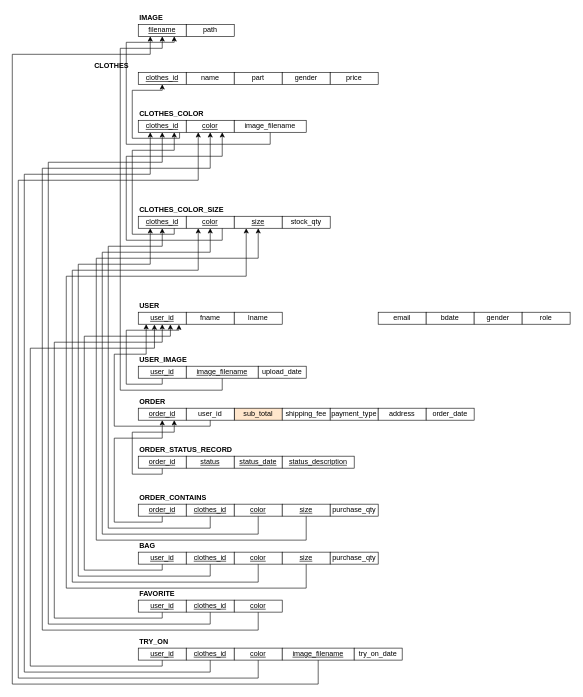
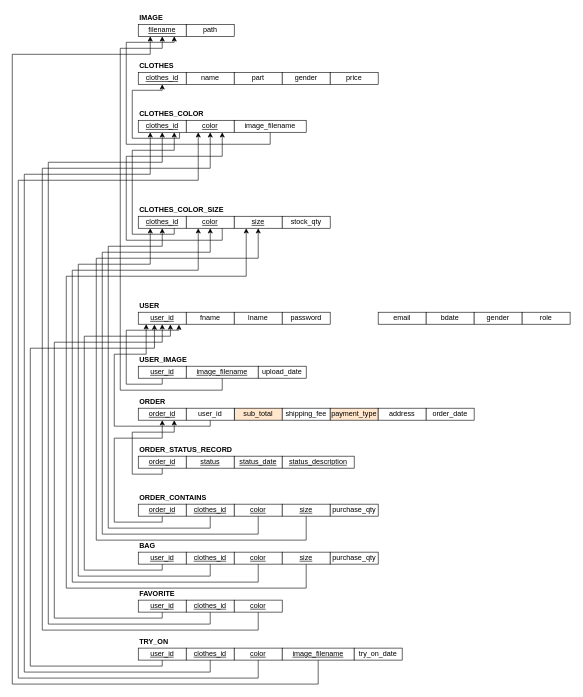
  <mxCell id="0" />
  <mxCell id="1" parent="0" />
  <mxCell id="2" value="clothes_id" style="rounded=0;whiteSpace=wrap;html=1;fontStyle=4" parent="1" vertex="1"><mxGeometry x="230" y="120" width="80" height="20" as="geometry" /></mxCell>
- <mxCell id="3" value="CLOTHES" style="text;html=1;align=left;verticalAlign=middle;whiteSpace=wrap;rounded=0;fontStyle=1" parent="1" vertex="1"><mxGeometry x="155" y="100" width="60" height="20" as="geometry" /></mxCell>
+ <mxCell id="3" value="CLOTHES" style="text;html=1;align=left;verticalAlign=middle;whiteSpace=wrap;rounded=0;fontStyle=1" parent="1" vertex="1"><mxGeometry x="230" y="100" width="60" height="20" as="geometry" /></mxCell>
  <mxCell id="4" value="name" style="rounded=0;whiteSpace=wrap;html=1;" parent="1" vertex="1"><mxGeometry x="310" y="120" width="80" height="20" as="geometry" /></mxCell>
  <mxCell id="5" value="part" style="rounded=0;whiteSpace=wrap;html=1;" parent="1" vertex="1"><mxGeometry x="390" y="120" width="80" height="20" as="geometry" /></mxCell>
  <mxCell id="6" value="gender" style="rounded=0;whiteSpace=wrap;html=1;" parent="1" vertex="1"><mxGeometry x="470" y="120" width="80" height="20" as="geometry" /></mxCell>
  <mxCell id="7" value="price" style="rounded=0;whiteSpace=wrap;html=1;" parent="1" vertex="1"><mxGeometry x="550" y="120" width="80" height="20" as="geometry" /></mxCell>
  <mxCell id="8" style="edgeStyle=orthogonalEdgeStyle;rounded=0;orthogonalLoop=1;jettySize=auto;html=1;exitX=0.861;exitY=1.009;exitDx=0;exitDy=0;entryX=0.5;entryY=1;entryDx=0;entryDy=0;exitPerimeter=0;" parent="1" source="9" target="2" edge="1"><mxGeometry relative="1" as="geometry"><Array as="points"><mxPoint x="299" y="230" /><mxPoint x="220" y="230" /><mxPoint x="220" y="150" /><mxPoint x="270" y="150" /></Array></mxGeometry></mxCell>
  <mxCell id="9" value="clothes_id" style="rounded=0;whiteSpace=wrap;html=1;fontStyle=4" parent="1" vertex="1"><mxGeometry x="230" y="200" width="80" height="20" as="geometry" /></mxCell>
  <mxCell id="10" value="CLOTHES_COLOR" style="text;html=1;align=left;verticalAlign=middle;whiteSpace=wrap;rounded=0;fontStyle=1" parent="1" vertex="1"><mxGeometry x="230" y="180" width="60" height="20" as="geometry" /></mxCell>
  <mxCell id="11" value="color" style="rounded=0;whiteSpace=wrap;html=1;fontStyle=4" parent="1" vertex="1"><mxGeometry x="310" y="200" width="80" height="20" as="geometry" /></mxCell>
  <mxCell id="12" value="user_id" style="rounded=0;whiteSpace=wrap;html=1;fontStyle=4" parent="1" vertex="1"><mxGeometry x="230" y="520" width="80" height="20" as="geometry" /></mxCell>
  <mxCell id="13" value="USER" style="text;html=1;align=left;verticalAlign=middle;whiteSpace=wrap;rounded=0;fontStyle=1" parent="1" vertex="1"><mxGeometry x="230" y="500" width="60" height="20" as="geometry" /></mxCell>
  <mxCell id="14" value="fname" style="rounded=0;whiteSpace=wrap;html=1;fontStyle=0" parent="1" vertex="1"><mxGeometry x="310" y="520" width="80" height="20" as="geometry" /></mxCell>
  <mxCell id="15" value="lname" style="rounded=0;whiteSpace=wrap;html=1;fontStyle=0" parent="1" vertex="1"><mxGeometry x="390" y="520" width="80" height="20" as="geometry" /></mxCell>
+ <mxCell id="16" value="password" style="rounded=0;whiteSpace=wrap;html=1;fontStyle=0" parent="1" vertex="1"><mxGeometry x="470" y="520" width="80" height="20" as="geometry" /></mxCell>
  <mxCell id="17" value="email" style="rounded=0;whiteSpace=wrap;html=1;fontStyle=0" parent="1" vertex="1"><mxGeometry x="630" y="520" width="80" height="20" as="geometry" /></mxCell>
  <mxCell id="18" value="bdate" style="rounded=0;whiteSpace=wrap;html=1;fontStyle=0" parent="1" vertex="1"><mxGeometry x="710" y="520" width="80" height="20" as="geometry" /></mxCell>
  <mxCell id="19" value="gender" style="rounded=0;whiteSpace=wrap;html=1;fontStyle=0" parent="1" vertex="1"><mxGeometry x="790" y="520" width="80" height="20" as="geometry" /></mxCell>
  <mxCell id="20" value="role" style="rounded=0;whiteSpace=wrap;html=1;fontStyle=0" parent="1" vertex="1"><mxGeometry x="870" y="520" width="80" height="20" as="geometry" /></mxCell>
  <mxCell id="21" value="filename" style="rounded=0;whiteSpace=wrap;html=1;fontStyle=4" parent="1" vertex="1"><mxGeometry x="230" y="40" width="80" height="20" as="geometry" /></mxCell>
  <mxCell id="22" value="IMAGE" style="text;html=1;align=left;verticalAlign=middle;whiteSpace=wrap;rounded=0;fontStyle=1" parent="1" vertex="1"><mxGeometry x="230" y="20" width="60" height="20" as="geometry" /></mxCell>
  <mxCell id="23" value="path" style="rounded=0;whiteSpace=wrap;html=1;fontStyle=0" parent="1" vertex="1"><mxGeometry x="310" y="40" width="80" height="20" as="geometry" /></mxCell>
  <mxCell id="24" value="order_id" style="rounded=0;whiteSpace=wrap;html=1;fontStyle=4" parent="1" vertex="1"><mxGeometry x="230" y="680" width="80" height="20" as="geometry" /></mxCell>
  <mxCell id="25" value="ORDER" style="text;html=1;align=left;verticalAlign=middle;whiteSpace=wrap;rounded=0;fontStyle=1" parent="1" vertex="1"><mxGeometry x="230" y="660" width="60" height="20" as="geometry" /></mxCell>
  <mxCell id="26" value="sub_total" style="rounded=0;whiteSpace=wrap;html=1;fontStyle=0;fillColor=#ffe6cc;" parent="1" vertex="1"><mxGeometry x="390" y="680" width="80" height="20" as="geometry" /></mxCell>
  <mxCell id="27" value="shipping_fee" style="rounded=0;whiteSpace=wrap;html=1;fontStyle=0" parent="1" vertex="1"><mxGeometry x="470" y="680" width="80" height="20" as="geometry" /></mxCell>
- <mxCell id="28" value="payment_type" style="rounded=0;whiteSpace=wrap;html=1;fontStyle=0" parent="1" vertex="1"><mxGeometry x="550" y="680" width="80" height="20" as="geometry" /></mxCell>
+ <mxCell id="28" value="payment_type" style="rounded=0;whiteSpace=wrap;html=1;fontStyle=0;fillColor=#ffe6cc;" parent="1" vertex="1"><mxGeometry x="550" y="680" width="80" height="20" as="geometry" /></mxCell>
  <mxCell id="29" value="address" style="rounded=0;whiteSpace=wrap;html=1;fontStyle=0" parent="1" vertex="1"><mxGeometry x="630" y="680" width="80" height="20" as="geometry" /></mxCell>
  <mxCell id="30" value="order_date" style="rounded=0;whiteSpace=wrap;html=1;fontStyle=0" parent="1" vertex="1"><mxGeometry x="710" y="680" width="80" height="20" as="geometry" /></mxCell>
  <mxCell id="31" style="edgeStyle=orthogonalEdgeStyle;rounded=0;orthogonalLoop=1;jettySize=auto;html=1;exitX=0.5;exitY=1;exitDx=0;exitDy=0;entryX=0.75;entryY=1;entryDx=0;entryDy=0;" parent="1" source="32" target="24" edge="1"><mxGeometry relative="1" as="geometry"><Array as="points"><mxPoint x="270" y="790" /><mxPoint x="220" y="790" /><mxPoint x="220" y="720" /><mxPoint x="290" y="720" /></Array></mxGeometry></mxCell>
  <mxCell id="32" value="order_id" style="rounded=0;whiteSpace=wrap;html=1;fontStyle=4" parent="1" vertex="1"><mxGeometry x="230" y="760" width="80" height="20" as="geometry" /></mxCell>
  <mxCell id="33" value="ORDER_STATUS_RECORD" style="text;html=1;align=left;verticalAlign=middle;whiteSpace=wrap;rounded=0;fontStyle=1" parent="1" vertex="1"><mxGeometry x="230" y="740" width="60" height="20" as="geometry" /></mxCell>
  <mxCell id="34" value="status" style="rounded=0;whiteSpace=wrap;html=1;fontStyle=4" parent="1" vertex="1"><mxGeometry x="310" y="760" width="80" height="20" as="geometry" /></mxCell>
  <mxCell id="35" value="status_date" style="rounded=0;whiteSpace=wrap;html=1;fontStyle=4" parent="1" vertex="1"><mxGeometry x="390" y="760" width="80" height="20" as="geometry" /></mxCell>
  <mxCell id="36" value="status_description" style="rounded=0;whiteSpace=wrap;html=1;fontStyle=4" parent="1" vertex="1"><mxGeometry x="470" y="760" width="120" height="20" as="geometry" /></mxCell>
  <mxCell id="37" style="edgeStyle=orthogonalEdgeStyle;rounded=0;orthogonalLoop=1;jettySize=auto;html=1;exitX=0.5;exitY=1;exitDx=0;exitDy=0;entryX=0.75;entryY=1;entryDx=0;entryDy=0;" parent="1" source="38" target="21" edge="1"><mxGeometry relative="1" as="geometry"><Array as="points"><mxPoint x="450" y="240" /><mxPoint x="210" y="240" /><mxPoint x="210" y="70" /><mxPoint x="290" y="70" /></Array></mxGeometry></mxCell>
  <mxCell id="38" value="image_filename" style="rounded=0;whiteSpace=wrap;html=1;fontStyle=0" parent="1" vertex="1"><mxGeometry x="390" y="200" width="120" height="20" as="geometry" /></mxCell>
  <mxCell id="39" style="edgeStyle=orthogonalEdgeStyle;rounded=0;orthogonalLoop=1;jettySize=auto;html=1;exitX=0.5;exitY=1;exitDx=0;exitDy=0;entryX=0.848;entryY=1.039;entryDx=0;entryDy=0;entryPerimeter=0;" parent="1" source="40" target="12" edge="1"><mxGeometry relative="1" as="geometry"><Array as="points"><mxPoint x="270" y="640" /><mxPoint x="210" y="640" /><mxPoint x="210" y="550" /><mxPoint x="298" y="550" /></Array></mxGeometry></mxCell>
  <mxCell id="40" value="user_id" style="rounded=0;whiteSpace=wrap;html=1;fontStyle=4" parent="1" vertex="1"><mxGeometry x="230" y="610" width="80" height="20" as="geometry" /></mxCell>
  <mxCell id="41" value="USER_IMAGE" style="text;html=1;align=left;verticalAlign=middle;whiteSpace=wrap;rounded=0;fontStyle=1" parent="1" vertex="1"><mxGeometry x="230" y="590" width="60" height="20" as="geometry" /></mxCell>
  <mxCell id="42" style="edgeStyle=orthogonalEdgeStyle;rounded=0;orthogonalLoop=1;jettySize=auto;html=1;exitX=0.5;exitY=1;exitDx=0;exitDy=0;entryX=0.5;entryY=1;entryDx=0;entryDy=0;" parent="1" source="43" target="21" edge="1"><mxGeometry relative="1" as="geometry"><Array as="points"><mxPoint x="370" y="650" /><mxPoint x="200" y="650" /><mxPoint x="200" y="80" /><mxPoint x="270" y="80" /></Array></mxGeometry></mxCell>
  <mxCell id="43" value="image_filename" style="rounded=0;whiteSpace=wrap;html=1;fontStyle=4" parent="1" vertex="1"><mxGeometry x="310" y="610" width="120" height="20" as="geometry" /></mxCell>
  <mxCell id="44" style="edgeStyle=orthogonalEdgeStyle;rounded=0;orthogonalLoop=1;jettySize=auto;html=1;exitX=0.5;exitY=1;exitDx=0;exitDy=0;entryX=0.5;entryY=1;entryDx=0;entryDy=0;" parent="1" source="45" target="24" edge="1"><mxGeometry relative="1" as="geometry"><Array as="points"><mxPoint x="270" y="870" /><mxPoint y="870" x="190" /><mxPoint y="730" x="190" /><mxPoint x="270" y="730" /></Array></mxGeometry></mxCell>
  <mxCell id="45" value="order_id" style="rounded=0;whiteSpace=wrap;html=1;fontStyle=4" parent="1" vertex="1"><mxGeometry x="230" y="840" width="80" height="20" as="geometry" /></mxCell>
  <mxCell id="46" value="ORDER_CONTAINS" style="text;html=1;align=left;verticalAlign=middle;whiteSpace=wrap;rounded=0;fontStyle=1" parent="1" vertex="1"><mxGeometry x="230" y="820" width="60" height="20" as="geometry" /></mxCell>
  <mxCell id="47" style="edgeStyle=orthogonalEdgeStyle;rounded=0;orthogonalLoop=1;jettySize=auto;html=1;exitX=0.5;exitY=1;exitDx=0;exitDy=0;entryX=0.5;entryY=1;entryDx=0;entryDy=0;" parent="1" source="48" target="82" edge="1"><mxGeometry relative="1" as="geometry"><mxPoint x="270" y="220" as="targetPoint" /><Array as="points"><mxPoint x="350" y="880" /><mxPoint x="180" y="880" /><mxPoint x="180" y="410" /><mxPoint x="270" y="410" /></Array></mxGeometry></mxCell>
  <mxCell id="48" value="clothes_id" style="rounded=0;whiteSpace=wrap;html=1;fontStyle=4" parent="1" vertex="1"><mxGeometry x="310" y="840" width="80" height="20" as="geometry" /></mxCell>
  <mxCell id="49" style="edgeStyle=orthogonalEdgeStyle;rounded=0;orthogonalLoop=1;jettySize=auto;html=1;exitX=0.5;exitY=1;exitDx=0;exitDy=0;entryX=0.5;entryY=1;entryDx=0;entryDy=0;" parent="1" source="50" target="84" edge="1"><mxGeometry relative="1" as="geometry"><mxPoint x="378" y="222" as="targetPoint" /><Array as="points"><mxPoint x="430" y="890" /><mxPoint x="170" y="890" /><mxPoint x="170" y="420" /><mxPoint x="350" y="420" /></Array></mxGeometry></mxCell>
  <mxCell id="50" value="color" style="rounded=0;whiteSpace=wrap;html=1;fontStyle=4" parent="1" vertex="1"><mxGeometry x="390" y="840" width="80" height="20" as="geometry" /></mxCell>
  <mxCell id="51" style="edgeStyle=orthogonalEdgeStyle;rounded=0;orthogonalLoop=1;jettySize=auto;html=1;exitX=0.5;exitY=1;exitDx=0;exitDy=0;entryX=0.5;entryY=1;entryDx=0;entryDy=0;" parent="1" source="52" target="85" edge="1"><mxGeometry relative="1" as="geometry"><Array as="points"><mxPoint x="510" y="900" /><mxPoint x="160" y="900" /><mxPoint x="160" y="430" /><mxPoint x="430" y="430" /></Array></mxGeometry></mxCell>
  <mxCell id="52" value="size" style="rounded=0;whiteSpace=wrap;html=1;fontStyle=4" parent="1" vertex="1"><mxGeometry x="470" y="840" width="80" height="20" as="geometry" /></mxCell>
  <mxCell id="53" value="purchase_qty" style="rounded=0;whiteSpace=wrap;html=1;fontStyle=0" parent="1" vertex="1"><mxGeometry x="550" y="840" width="80" height="20" as="geometry" /></mxCell>
  <mxCell id="54" style="edgeStyle=orthogonalEdgeStyle;rounded=0;orthogonalLoop=1;jettySize=auto;html=1;exitX=0.5;exitY=1;exitDx=0;exitDy=0;entryX=0.67;entryY=1.019;entryDx=0;entryDy=0;entryPerimeter=0;" parent="1" source="55" target="12" edge="1"><mxGeometry relative="1" as="geometry"><Array as="points"><mxPoint x="270" y="950" /><mxPoint x="140" y="950" /><mxPoint x="140" y="560" /><mxPoint x="284" y="560" /></Array></mxGeometry></mxCell>
  <mxCell id="55" value="user_id" style="rounded=0;whiteSpace=wrap;html=1;fontStyle=4" parent="1" vertex="1"><mxGeometry x="230" y="920" width="80" height="20" as="geometry" /></mxCell>
  <mxCell id="56" value="BAG" style="text;html=1;align=left;verticalAlign=middle;whiteSpace=wrap;rounded=0;fontStyle=1" parent="1" vertex="1"><mxGeometry x="230" y="900" width="60" height="20" as="geometry" /></mxCell>
  <mxCell id="57" style="edgeStyle=orthogonalEdgeStyle;rounded=0;orthogonalLoop=1;jettySize=auto;html=1;exitX=0.5;exitY=1;exitDx=0;exitDy=0;entryX=0.25;entryY=1;entryDx=0;entryDy=0;" parent="1" source="58" target="82" edge="1"><mxGeometry relative="1" as="geometry"><mxPoint x="260" y="220" as="targetPoint" /><Array as="points"><mxPoint x="350" y="960" /><mxPoint x="130" y="960" /><mxPoint x="130" y="440" /><mxPoint x="250" y="440" /></Array></mxGeometry></mxCell>
  <mxCell id="58" value="clothes_id" style="rounded=0;whiteSpace=wrap;html=1;fontStyle=4" parent="1" vertex="1"><mxGeometry x="310" y="920" width="80" height="20" as="geometry" /></mxCell>
  <mxCell id="59" style="edgeStyle=orthogonalEdgeStyle;rounded=0;orthogonalLoop=1;jettySize=auto;html=1;exitX=0.5;exitY=1;exitDx=0;exitDy=0;entryX=0.25;entryY=1;entryDx=0;entryDy=0;" parent="1" source="60" target="84" edge="1"><mxGeometry relative="1" as="geometry"><Array as="points"><mxPoint x="430" y="970" /><mxPoint x="120" y="970" /><mxPoint x="120" y="450" /><mxPoint x="330" y="450" /></Array></mxGeometry></mxCell>
  <mxCell id="60" value="color" style="rounded=0;whiteSpace=wrap;html=1;fontStyle=4" parent="1" vertex="1"><mxGeometry x="390" y="920" width="80" height="20" as="geometry" /></mxCell>
  <mxCell id="61" style="edgeStyle=orthogonalEdgeStyle;rounded=0;orthogonalLoop=1;jettySize=auto;html=1;exitX=0.5;exitY=1;exitDx=0;exitDy=0;entryX=0.25;entryY=1;entryDx=0;entryDy=0;" parent="1" source="62" target="85" edge="1"><mxGeometry relative="1" as="geometry"><Array as="points"><mxPoint x="510" y="980" /><mxPoint x="110" y="980" /><mxPoint x="110" y="460" /><mxPoint x="410" y="460" /></Array></mxGeometry></mxCell>
  <mxCell id="62" value="size" style="rounded=0;whiteSpace=wrap;html=1;fontStyle=4" parent="1" vertex="1"><mxGeometry x="470" y="920" width="80" height="20" as="geometry" /></mxCell>
  <mxCell id="63" value="purchase_qty" style="rounded=0;whiteSpace=wrap;html=1;fontStyle=0" parent="1" vertex="1"><mxGeometry x="550" y="920" width="80" height="20" as="geometry" /></mxCell>
  <mxCell id="64" style="edgeStyle=orthogonalEdgeStyle;rounded=0;orthogonalLoop=1;jettySize=auto;html=1;exitX=0.5;exitY=1;exitDx=0;exitDy=0;entryX=0.5;entryY=1;entryDx=0;entryDy=0;" parent="1" source="65" target="12" edge="1"><mxGeometry relative="1" as="geometry"><Array as="points"><mxPoint x="270" y="1030" /><mxPoint x="90" y="1030" /><mxPoint x="90" y="570" /><mxPoint x="270" y="570" /></Array></mxGeometry></mxCell>
  <mxCell id="65" value="user_id" style="rounded=0;whiteSpace=wrap;html=1;fontStyle=4" parent="1" vertex="1"><mxGeometry x="230" y="1000" width="80" height="20" as="geometry" /></mxCell>
  <mxCell id="66" value="FAVORITE" style="text;html=1;align=left;verticalAlign=middle;whiteSpace=wrap;rounded=0;fontStyle=1" parent="1" vertex="1"><mxGeometry x="230" y="980" width="60" height="20" as="geometry" /></mxCell>
  <mxCell id="67" style="edgeStyle=orthogonalEdgeStyle;rounded=0;orthogonalLoop=1;jettySize=auto;html=1;exitX=0.5;exitY=1;exitDx=0;exitDy=0;entryX=0.5;entryY=1;entryDx=0;entryDy=0;" parent="1" source="68" target="9" edge="1"><mxGeometry relative="1" as="geometry"><Array as="points"><mxPoint x="350" y="1040" /><mxPoint x="80" y="1040" /><mxPoint x="80" y="270" /><mxPoint x="270" y="270" /></Array></mxGeometry></mxCell>
  <mxCell id="68" value="clothes_id" style="rounded=0;whiteSpace=wrap;html=1;fontStyle=4" parent="1" vertex="1"><mxGeometry x="310" y="1000" width="80" height="20" as="geometry" /></mxCell>
  <mxCell id="69" style="edgeStyle=orthogonalEdgeStyle;rounded=0;orthogonalLoop=1;jettySize=auto;html=1;exitX=0.5;exitY=1;exitDx=0;exitDy=0;entryX=0.5;entryY=1;entryDx=0;entryDy=0;" parent="1" source="70" target="11" edge="1"><mxGeometry relative="1" as="geometry"><mxPoint x="343" y="222" as="targetPoint" /><Array as="points"><mxPoint x="430" y="1050" /><mxPoint x="70" y="1050" /><mxPoint x="70" y="280" /><mxPoint x="350" y="280" /></Array></mxGeometry></mxCell>
  <mxCell id="70" value="color" style="rounded=0;whiteSpace=wrap;html=1;fontStyle=4" parent="1" vertex="1"><mxGeometry x="390" y="1000" width="80" height="20" as="geometry" /></mxCell>
  <mxCell id="71" style="edgeStyle=orthogonalEdgeStyle;rounded=0;orthogonalLoop=1;jettySize=auto;html=1;exitX=0.5;exitY=1;exitDx=0;exitDy=0;entryX=0.337;entryY=1.029;entryDx=0;entryDy=0;entryPerimeter=0;" parent="1" source="72" target="12" edge="1"><mxGeometry relative="1" as="geometry"><mxPoint x="230" y="340" as="targetPoint" /><Array as="points"><mxPoint x="270" y="1110" /><mxPoint x="50" y="1110" /><mxPoint x="50" y="580" /><mxPoint x="257" y="580" /></Array></mxGeometry></mxCell>
  <mxCell id="72" value="user_id" style="rounded=0;whiteSpace=wrap;html=1;fontStyle=4" parent="1" vertex="1"><mxGeometry x="230" y="1080" width="80" height="20" as="geometry" /></mxCell>
  <mxCell id="73" value="TRY_ON" style="text;html=1;align=left;verticalAlign=middle;whiteSpace=wrap;rounded=0;fontStyle=1" parent="1" vertex="1"><mxGeometry x="230" y="1060" width="60" height="20" as="geometry" /></mxCell>
  <mxCell id="74" style="edgeStyle=orthogonalEdgeStyle;rounded=0;orthogonalLoop=1;jettySize=auto;html=1;exitX=0.5;exitY=1;exitDx=0;exitDy=0;entryX=0.25;entryY=1;entryDx=0;entryDy=0;" parent="1" source="75" target="9" edge="1"><mxGeometry relative="1" as="geometry"><mxPoint x="239" y="221" as="targetPoint" /><Array as="points"><mxPoint x="350" y="1120" /><mxPoint x="40" y="1120" /><mxPoint x="40" y="290" /><mxPoint x="250" y="290" /></Array></mxGeometry></mxCell>
  <mxCell id="75" value="clothes_id" style="rounded=0;whiteSpace=wrap;html=1;fontStyle=4" parent="1" vertex="1"><mxGeometry x="310" y="1080" width="80" height="20" as="geometry" /></mxCell>
  <mxCell id="76" style="edgeStyle=orthogonalEdgeStyle;rounded=0;orthogonalLoop=1;jettySize=auto;html=1;exitX=0.5;exitY=1;exitDx=0;exitDy=0;entryX=0.25;entryY=1;entryDx=0;entryDy=0;" parent="1" source="77" target="11" edge="1"><mxGeometry relative="1" as="geometry"><Array as="points"><mxPoint x="430" y="1130" /><mxPoint x="30" y="1130" /><mxPoint x="30" y="300" /><mxPoint x="330" y="300" /></Array></mxGeometry></mxCell>
  <mxCell id="77" value="color" style="rounded=0;whiteSpace=wrap;html=1;fontStyle=4" parent="1" vertex="1"><mxGeometry x="390" y="1080" width="80" height="20" as="geometry" /></mxCell>
  <mxCell id="78" value="upload_date" style="rounded=0;whiteSpace=wrap;html=1;fontStyle=0" parent="1" vertex="1"><mxGeometry x="430" y="610" width="80" height="20" as="geometry" /></mxCell>
  <mxCell id="79" style="edgeStyle=orthogonalEdgeStyle;rounded=0;orthogonalLoop=1;jettySize=auto;html=1;exitX=0.5;exitY=1;exitDx=0;exitDy=0;entryX=0.25;entryY=1;entryDx=0;entryDy=0;" parent="1" source="80" target="21" edge="1"><mxGeometry relative="1" as="geometry"><Array as="points"><mxPoint x="530" y="1140" /><mxPoint x="20" y="1140" /><mxPoint x="20" y="90" /><mxPoint x="250" y="90" /></Array></mxGeometry></mxCell>
  <mxCell id="80" value="image_filename" style="rounded=0;whiteSpace=wrap;html=1;fontStyle=4" parent="1" vertex="1"><mxGeometry x="470" y="1080" width="120" height="20" as="geometry" /></mxCell>
  <mxCell id="81" value="try_on_date" style="rounded=0;whiteSpace=wrap;html=1;fontStyle=0" parent="1" vertex="1"><mxGeometry x="590" y="1080" width="80" height="20" as="geometry" /></mxCell>
  <mxCell id="82" value="clothes_id" style="rounded=0;whiteSpace=wrap;html=1;fontStyle=4" parent="1" vertex="1"><mxGeometry x="230" y="360" width="80" height="20" as="geometry" /></mxCell>
  <mxCell id="83" value="CLOTHES_COLOR_SIZE" style="text;html=1;align=left;verticalAlign=middle;whiteSpace=wrap;rounded=0;fontStyle=1" parent="1" vertex="1"><mxGeometry x="230" y="340" width="60" height="20" as="geometry" /></mxCell>
  <mxCell id="84" value="color" style="rounded=0;whiteSpace=wrap;html=1;fontStyle=4" parent="1" vertex="1"><mxGeometry x="310" y="360" width="80" height="20" as="geometry" /></mxCell>
  <mxCell id="85" value="size" style="rounded=0;whiteSpace=wrap;html=1;fontStyle=4" parent="1" vertex="1"><mxGeometry x="390" y="360" width="80" height="20" as="geometry" /></mxCell>
  <mxCell id="86" value="stock_qty" style="rounded=0;whiteSpace=wrap;html=1;fontStyle=0" parent="1" vertex="1"><mxGeometry x="470" y="360" width="80" height="20" as="geometry" /></mxCell>
  <mxCell id="87" style="edgeStyle=orthogonalEdgeStyle;rounded=0;orthogonalLoop=1;jettySize=auto;html=1;exitX=0.75;exitY=1;exitDx=0;exitDy=0;entryX=0.75;entryY=1;entryDx=0;entryDy=0;" parent="1" source="82" target="9" edge="1"><mxGeometry relative="1" as="geometry"><Array as="points"><mxPoint x="290" y="390" /><mxPoint x="220" y="390" /><mxPoint x="220" y="250" /><mxPoint x="290" y="250" /></Array></mxGeometry></mxCell>
  <mxCell id="88" style="edgeStyle=orthogonalEdgeStyle;rounded=0;orthogonalLoop=1;jettySize=auto;html=1;exitX=0.75;exitY=1;exitDx=0;exitDy=0;entryX=0.75;entryY=1;entryDx=0;entryDy=0;" parent="1" source="84" target="11" edge="1"><mxGeometry relative="1" as="geometry"><Array as="points"><mxPoint x="370" y="400" /><mxPoint x="210" y="400" /><mxPoint x="210" y="260" /><mxPoint x="370" y="260" /></Array></mxGeometry></mxCell>
  <mxCell id="89" value="user_id" style="rounded=0;whiteSpace=wrap;html=1;fontStyle=0" vertex="1" parent="1"><mxGeometry x="310" y="680" width="80" height="20" as="geometry" /></mxCell>
  <mxCell id="90" style="edgeStyle=orthogonalEdgeStyle;rounded=0;orthogonalLoop=1;jettySize=auto;html=1;exitX=0.5;exitY=1;exitDx=0;exitDy=0;entryX=0.165;entryY=0.995;entryDx=0;entryDy=0;entryPerimeter=0;" edge="1" parent="1" source="89" target="12"><mxGeometry relative="1" as="geometry"><Array as="points"><mxPoint x="350" y="710" /><mxPoint y="710" x="190" /><mxPoint y="590" x="190" /><mxPoint x="243" y="590" /></Array></mxGeometry></mxCell>
